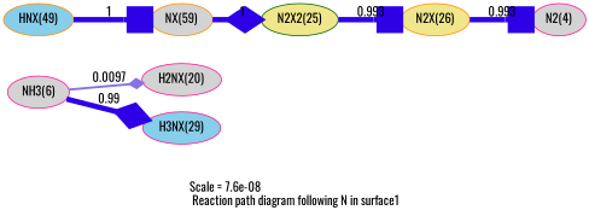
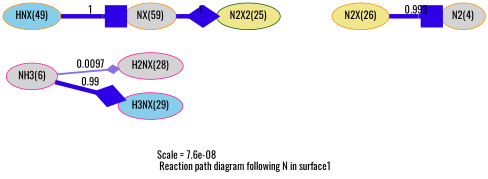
  digraph {
    fontname=Oswald
    label="Scale = 7.6e-08\l Reaction path diagram following N in surface1"
    rankdir=LR
    node [color=darkorange fillcolor=lightgrey fontname=Oswald style=filled]
    edge [arrowhead=diamond arrowsize=3 color="0.7, 1.49, 0.9" fontname=Oswald penwidth=5.99]
    n1 [color=deeppink label="NH3(6)"]
-   n2 [color=deeppink label="H2NX(20)"]
+   n2 [color=deeppink label="H2NX(28)"]
    n3 [color=deeppink fillcolor=skyblue label="H3NX(29)"]
    n4 [fillcolor=skyblue label="HNX(49)"]
    n5 [label="NX(59)"]
    n6 [color=darkgreen fillcolor=khaki label="N2X2(25)"]
    n7 [fillcolor=khaki label="N2X(26)"]
-   n8 [color=deeppink label="N2(4)"]
+   n8 [label="N2(4)"]
    n1 -> n2 [arrowsize=1.25 color="0.7, 0.51, 0.9" label=" 0.0097" penwidth=2.5]
    n1 -> n3 [label=" 0.99"]
    n4 -> n5 [arrowhead=box color="0.7, 1.5, 0.9" label=" 1" penwidth=6]
    n5 -> n6 [color="0.7, 1.5, 0.9" label=" 1" penwidth=6]
-   n6 -> n7 [arrowhead=box label=" 0.993"]
    n7 -> n8 [arrowhead=box label=" 0.993"]
  }
